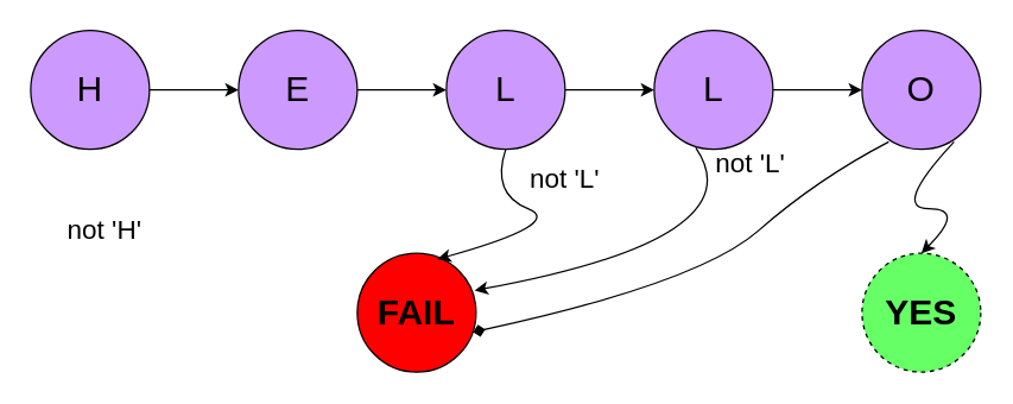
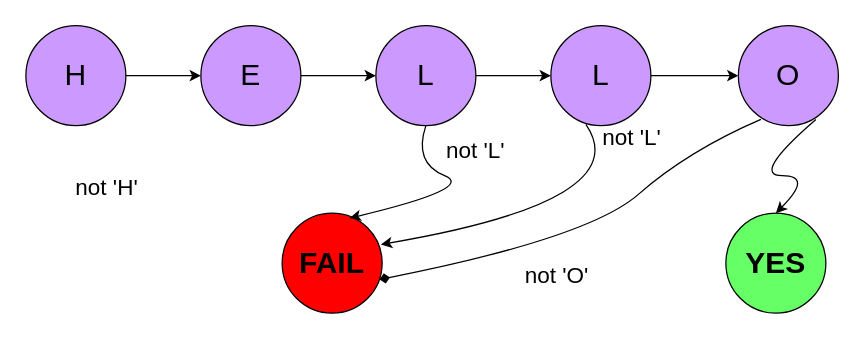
  <mxCell id="0" />
  <mxCell id="1" parent="0" />
  <mxCell id="2" value="&lt;font style=&quot;font-size: 24px&quot;&gt;H&lt;/font&gt;" style="ellipse;whiteSpace=wrap;html=1;aspect=fixed;fillColor=#CC99FF;" vertex="1" parent="1"><mxGeometry x="20" y="20" width="80" height="80" as="geometry" /></mxCell>
  <mxCell id="3" style="edgeStyle=orthogonalEdgeStyle;rounded=0;orthogonalLoop=1;jettySize=auto;html=1;exitX=1;exitY=0.5;exitDx=0;exitDy=0;entryX=0;entryY=0.5;entryDx=0;entryDy=0;" edge="1" parent="1" source="4" target="6"><mxGeometry relative="1" as="geometry" /></mxCell>
  <mxCell id="4" value="&lt;span style=&quot;font-size: 24px&quot;&gt;E&lt;/span&gt;" style="ellipse;whiteSpace=wrap;html=1;aspect=fixed;fillColor=#CC99FF;" vertex="1" parent="1"><mxGeometry x="160" y="20" width="80" height="80" as="geometry" /></mxCell>
  <mxCell id="5" style="edgeStyle=orthogonalEdgeStyle;rounded=0;orthogonalLoop=1;jettySize=auto;html=1;exitX=1;exitY=0.5;exitDx=0;exitDy=0;entryX=0;entryY=0.5;entryDx=0;entryDy=0;" edge="1" parent="1" source="6" target="8"><mxGeometry relative="1" as="geometry" /></mxCell>
  <mxCell id="6" value="&lt;span style=&quot;font-size: 24px&quot;&gt;L&lt;/span&gt;" style="ellipse;whiteSpace=wrap;html=1;aspect=fixed;fillColor=#CC99FF;" vertex="1" parent="1"><mxGeometry x="300" y="20" width="80" height="80" as="geometry" /></mxCell>
  <mxCell id="7" style="edgeStyle=orthogonalEdgeStyle;rounded=0;orthogonalLoop=1;jettySize=auto;html=1;exitX=1;exitY=0.5;exitDx=0;exitDy=0;entryX=0;entryY=0.5;entryDx=0;entryDy=0;" edge="1" parent="1" source="8" target="9"><mxGeometry relative="1" as="geometry" /></mxCell>
  <mxCell id="8" value="&lt;span style=&quot;font-size: 24px&quot;&gt;L&lt;/span&gt;" style="ellipse;whiteSpace=wrap;html=1;aspect=fixed;fillColor=#CC99FF;" vertex="1" parent="1"><mxGeometry x="440" y="20" width="80" height="80" as="geometry" /></mxCell>
- <mxCell id="9" value="&lt;span style=&quot;font-size: 24px&quot;&gt;O&lt;/span&gt;" style="ellipse;whiteSpace=wrap;html=1;aspect=fixed;fillColor=#CC99FF;" vertex="1" parent="1"><mxGeometry x="580" y="20" width="80" height="80" as="geometry" /></mxCell>
- <mxCell id="10" value="&lt;font style=&quot;font-size: 24px&quot;&gt;&lt;b&gt;YES&lt;/b&gt;&lt;/font&gt;" style="ellipse;whiteSpace=wrap;html=1;aspect=fixed;fillColor=#66FF66;dashed=1;" vertex="1" parent="1"><mxGeometry x="580" y="170" width="80" height="80" as="geometry" /></mxCell>
- <mxCell id="11" value="&lt;span style=&quot;font-size: 24px&quot;&gt;&lt;b&gt;FAIL&lt;/b&gt;&lt;/span&gt;" style="ellipse;whiteSpace=wrap;html=1;aspect=fixed;fillColor=#FF0000;" vertex="1" parent="1"><mxGeometry x="240" y="170" width="80" height="80" as="geometry" /></mxCell>
+ <mxCell id="9" value="&lt;span style=&quot;font-size: 24px&quot;&gt;O&lt;/span&gt;" style="ellipse;whiteSpace=wrap;html=1;aspect=fixed;fillColor=#CC99FF;" vertex="1" parent="1"><mxGeometry x="590" y="20" width="80" height="80" as="geometry" /></mxCell>
+ <mxCell id="10" value="&lt;font style=&quot;font-size: 24px&quot;&gt;&lt;b&gt;YES&lt;/b&gt;&lt;/font&gt;" style="ellipse;whiteSpace=wrap;html=1;aspect=fixed;fillColor=#66FF66;" vertex="1" parent="1"><mxGeometry x="580" y="170" width="80" height="80" as="geometry" /></mxCell>
+ <mxCell id="11" value="&lt;span style=&quot;font-size: 24px&quot;&gt;&lt;b&gt;FAIL&lt;/b&gt;&lt;/span&gt;" style="ellipse;whiteSpace=wrap;html=1;aspect=fixed;fillColor=#FF0000;" vertex="1" parent="1"><mxGeometry x="225" y="170" width="80" height="80" as="geometry" /></mxCell>
  <mxCell id="12" value="" style="endArrow=classic;html=1;exitX=1;exitY=0.5;exitDx=0;exitDy=0;entryX=0;entryY=0.5;entryDx=0;entryDy=0;" edge="1" parent="1" source="2" target="4"><mxGeometry width="50" height="50" relative="1" as="geometry"><mxPoint x="20" y="320" as="sourcePoint" /><mxPoint x="70" y="270" as="targetPoint" /></mxGeometry></mxCell>
  <mxCell id="13" value="" style="curved=1;endArrow=classic;html=1;exitX=0.5;exitY=1;exitDx=0;exitDy=0;entryX=0.675;entryY=0.05;entryDx=0;entryDy=0;entryPerimeter=0;" edge="1" parent="1" source="6" target="11"><mxGeometry width="50" height="50" relative="1" as="geometry"><mxPoint x="20" y="320" as="sourcePoint" /><mxPoint x="70" y="270" as="targetPoint" /><Array as="points"><mxPoint x="330" y="130" /><mxPoint x="380" y="150" /></Array></mxGeometry></mxCell>
  <mxCell id="14" value="" style="curved=1;endArrow=classic;html=1;exitX=0.35;exitY=0.988;exitDx=0;exitDy=0;exitPerimeter=0;entryX=0.988;entryY=0.313;entryDx=0;entryDy=0;entryPerimeter=0;" edge="1" parent="1" source="8" target="11"><mxGeometry width="50" height="50" relative="1" as="geometry"><mxPoint x="20" y="320" as="sourcePoint" /><mxPoint x="70" y="270" as="targetPoint" /><Array as="points"><mxPoint x="510" y="160" /></Array></mxGeometry></mxCell>
  <mxCell id="15" value="" style="curved=1;endArrow=diamond;html=1;exitX=0.225;exitY=0.938;exitDx=0;exitDy=0;exitPerimeter=0;entryX=0.975;entryY=0.663;entryDx=0;entryDy=0;entryPerimeter=0;" edge="1" parent="1" source="9" target="11"><mxGeometry width="50" height="50" relative="1" as="geometry"><mxPoint x="20" y="320" as="sourcePoint" /><mxPoint x="70" y="270" as="targetPoint" /><Array as="points"><mxPoint x="550" y="120" /><mxPoint x="470" y="190" /></Array></mxGeometry></mxCell>
  <mxCell id="16" value="" style="curved=1;endArrow=classic;html=1;exitX=0.775;exitY=0.938;exitDx=0;exitDy=0;exitPerimeter=0;entryX=0.5;entryY=0;entryDx=0;entryDy=0;" edge="1" parent="1" source="9" target="10"><mxGeometry width="50" height="50" relative="1" as="geometry"><mxPoint x="20" y="320" as="sourcePoint" /><mxPoint x="70" y="270" as="targetPoint" /><Array as="points"><mxPoint x="600" y="140" /><mxPoint x="650" y="140" /></Array></mxGeometry></mxCell>
- <mxCell id="17" value="&lt;font style=&quot;font-size: 18px&quot;&gt;not 'H'&lt;/font&gt;" style="text;html=1;strokeColor=none;fillColor=none;align=center;verticalAlign=middle;whiteSpace=wrap;rounded=0;" vertex="1" parent="1"><mxGeometry x="35" y="145" width="70" height="20" as="geometry" /></mxCell>
+ <mxCell id="17" value="&lt;font style=&quot;font-size: 18px&quot;&gt;not 'H'&lt;/font&gt;" style="text;html=1;strokeColor=none;fillColor=none;align=center;verticalAlign=middle;whiteSpace=wrap;rounded=0;" vertex="1" parent="1"><mxGeometry x="50" y="140" width="70" height="20" as="geometry" /></mxCell>
  <mxCell id="18" value="&lt;font style=&quot;font-size: 18px&quot;&gt;not 'L'&lt;/font&gt;" style="text;html=1;strokeColor=none;fillColor=none;align=center;verticalAlign=middle;whiteSpace=wrap;rounded=0;" vertex="1" parent="1"><mxGeometry x="345" y="110" width="70" height="20" as="geometry" /></mxCell>
  <mxCell id="19" value="&lt;font style=&quot;font-size: 18px&quot;&gt;not 'L'&lt;/font&gt;" style="text;html=1;strokeColor=none;fillColor=none;align=center;verticalAlign=middle;whiteSpace=wrap;rounded=0;" vertex="1" parent="1"><mxGeometry x="470" y="100" width="70" height="20" as="geometry" /></mxCell>
+ <mxCell id="20" value="&lt;font style=&quot;font-size: 18px&quot;&gt;not 'O'&lt;/font&gt;" style="text;html=1;strokeColor=none;fillColor=none;align=center;verticalAlign=middle;whiteSpace=wrap;rounded=0;" vertex="1" parent="1"><mxGeometry x="410" y="210" width="70" height="20" as="geometry" /></mxCell>
